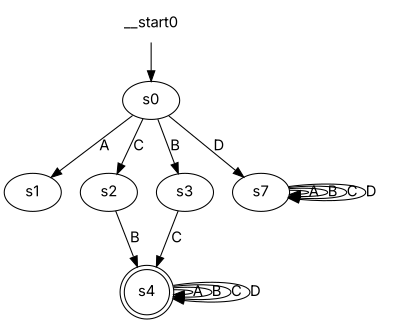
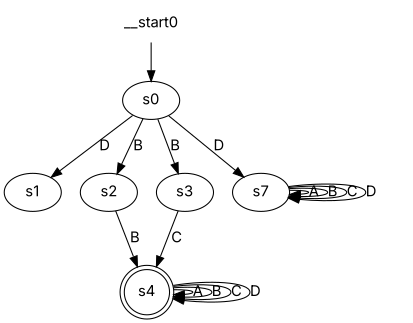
  digraph {
    fontname=Inter
    node [fontname=Inter]
    edge [fontname=Inter]
    n1 [label=s0]
    n2 [label=s1]
    n3 [label=s2]
    n4 [label=s3]
    n5 [label=s7]
    n6 [label=s4 shape=doublecircle]
    __start0 [shape=none]
-   n1 -> n2 [label=A]
-   n1 -> n3 [label=C]
+   n1 -> n2 [label=D]
+   n1 -> n3 [label=B]
    n1 -> n4 [label=B]
    n1 -> n5 [label=D]
    n3 -> n6 [label=B]
    n4 -> n6 [label=C]
    n5 -> n5 [label=A]
    n5 -> n5 [label=B]
    n5 -> n5 [label=C]
    n5 -> n5 [label=D]
    n6 -> n6 [label=A]
    n6 -> n6 [label=B]
    n6 -> n6 [label=C]
    n6 -> n6 [label=D]
    __start0 -> n1
  }
